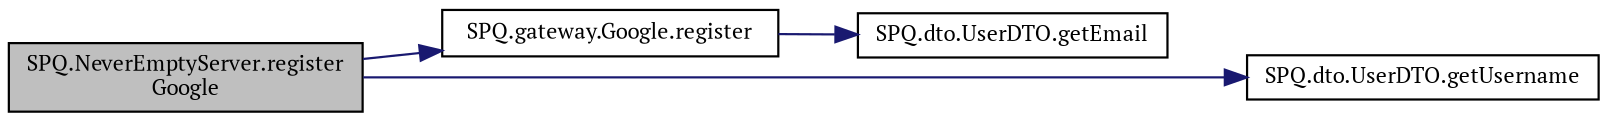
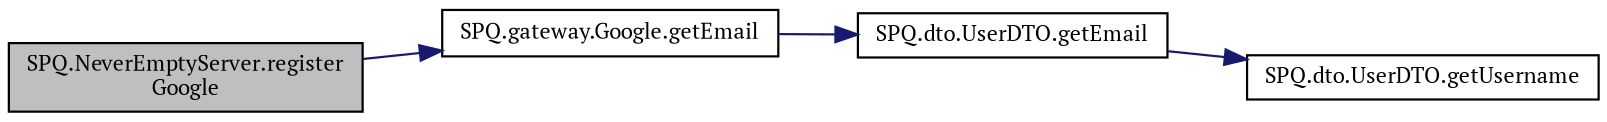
  digraph {
    fontname="PT Serif"
    rankdir=LR
    node [color=black fillcolor=white fontname="PT Serif" fontsize=10 shape=record style=filled]
    edge [color=midnightblue fontname="PT Serif" fontsize=10 labelfontname=Helvetica labelfontsize=10 style=solid]
    n1 [fillcolor=grey75 fontcolor=black height=0.2 label="SPQ.NeverEmptyServer.register\lGoogle" width=0.4]
-   n2 [height=0.2 label="SPQ.gateway.Google.register" width=0.4]
+   n2 [height=0.2 label="SPQ.gateway.Google.getEmail" width=0.4]
    n3 [height=0.2 label="SPQ.dto.UserDTO.getUsername" width=0.4]
    n4 [height=0.2 label="SPQ.dto.UserDTO.getEmail" width=0.4]
    n1 -> n2
-   n1 -> n3
+   n4 -> n3
    n2 -> n4
  }
